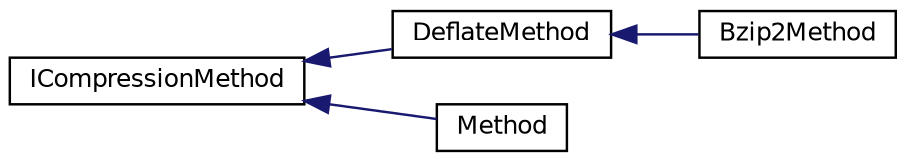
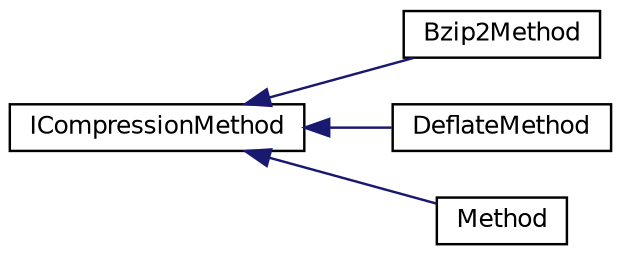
  digraph {
    rankdir=LR
    node [color=black fillcolor=white fontname=Helvetica fontsize=10 shape=record style=filled]
    edge [color=midnightblue dir=back fontname=Helvetica fontsize=10 labelfontname=Helvetica labelfontsize=10 style=solid]
    n1 [height=0.2 label=ICompressionMethod width=0.4]
    n2 [height=0.2 label=Bzip2Method width=0.4]
    n3 [height=0.2 label=DeflateMethod width=0.4]
    n4 [height=0.2 label=Method width=0.4]
-   n3 -> n2
+   n1 -> n2
    n1 -> n3
    n1 -> n4
  }
